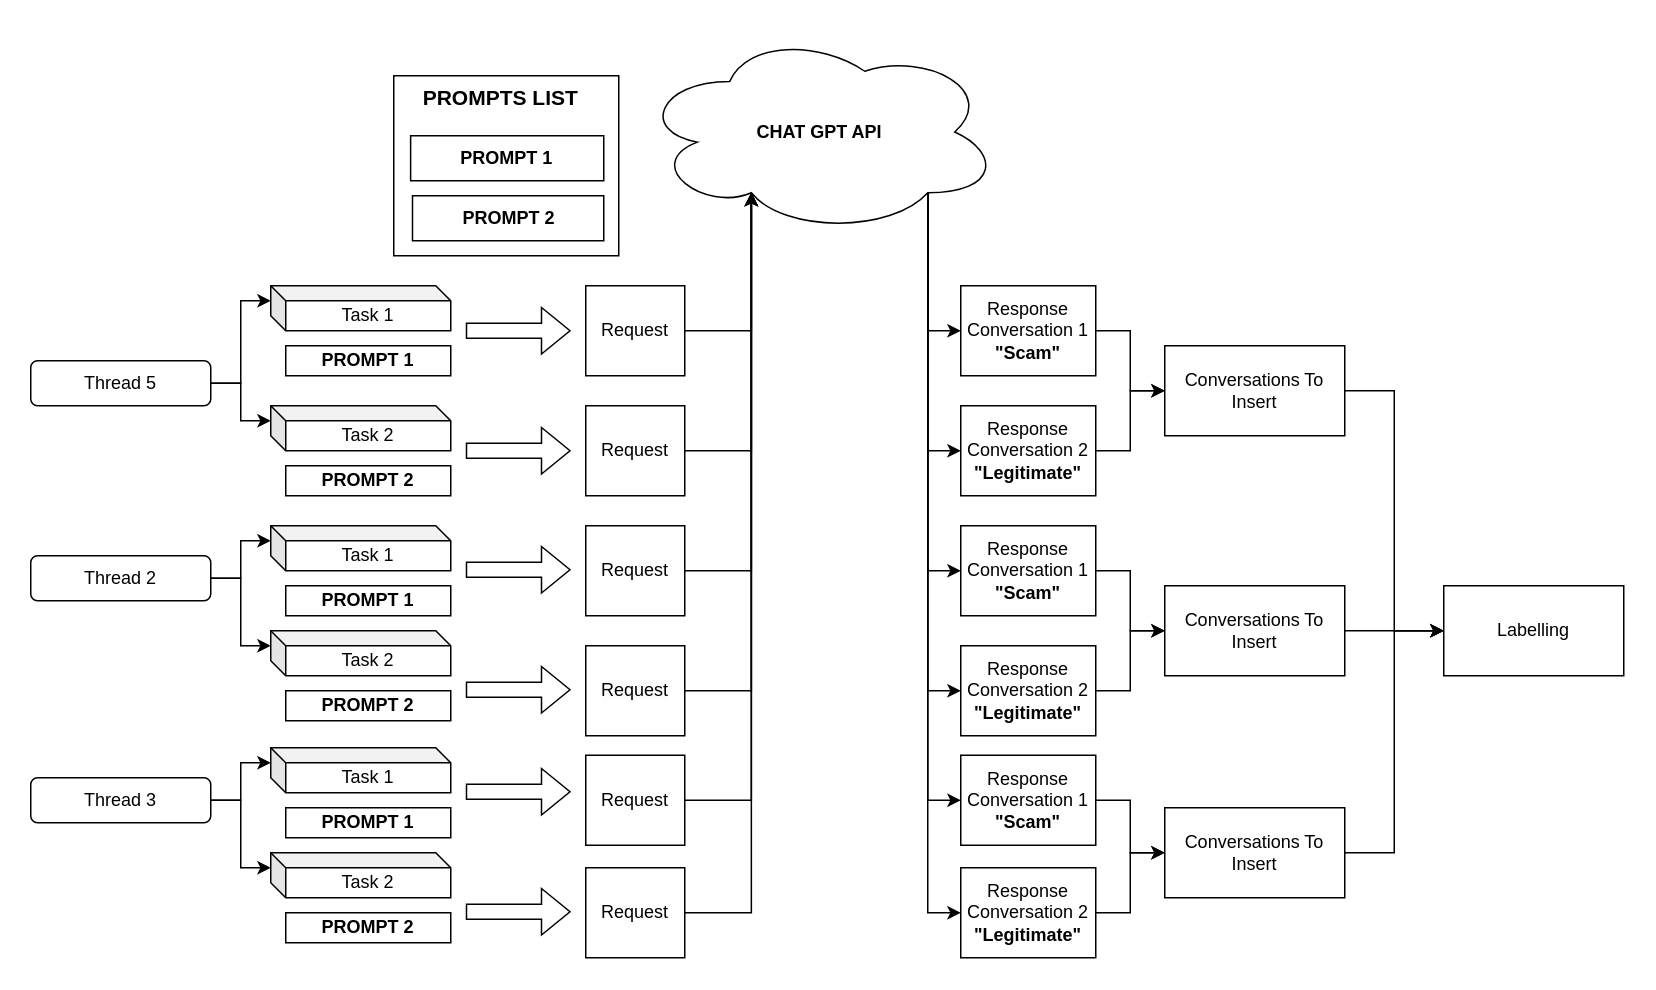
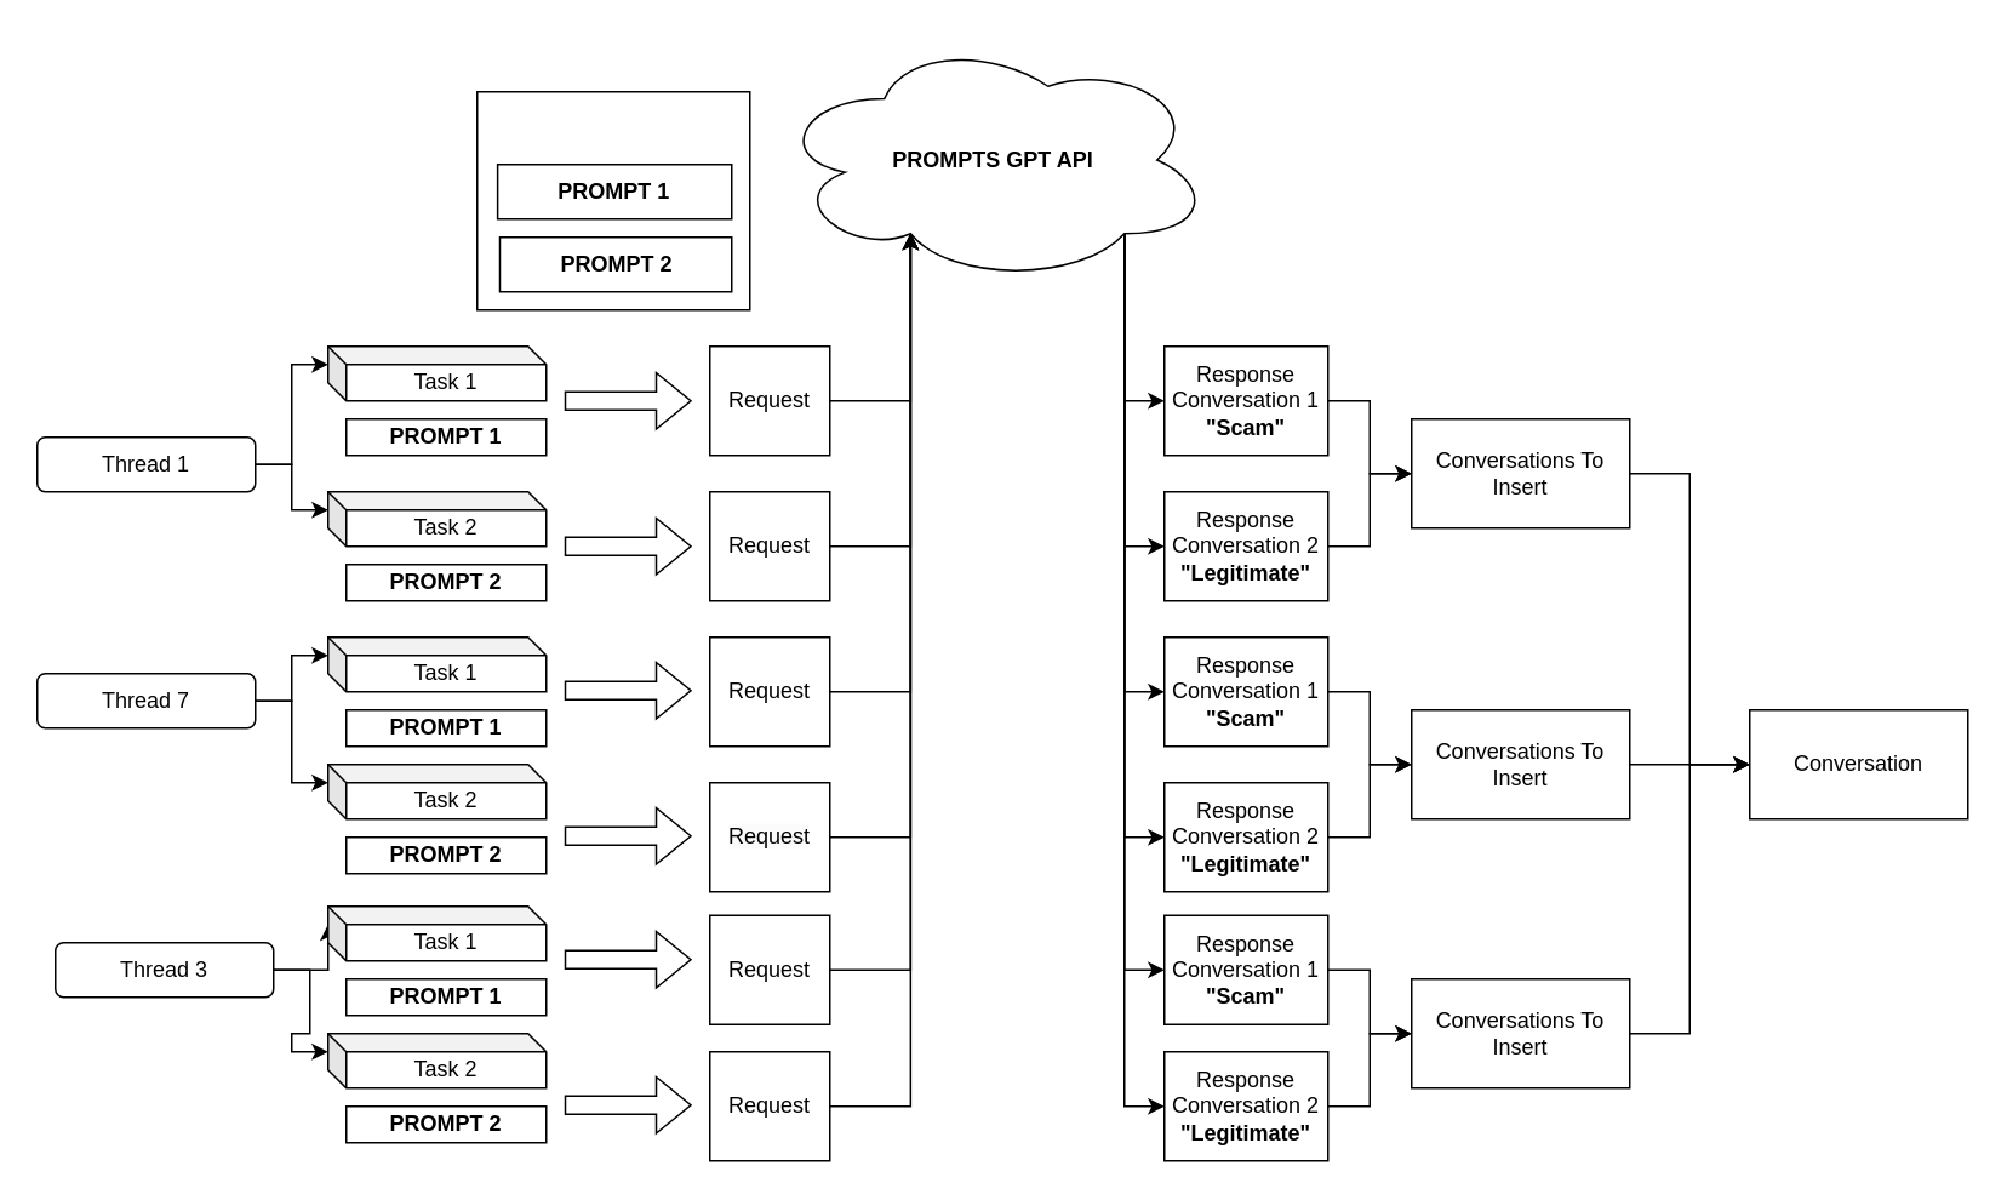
  <mxCell id="0" />
  <mxCell id="1" parent="0" />
  <mxCell id="2" value="" style="rounded=0;whiteSpace=wrap;html=1;" vertex="1" parent="1"><mxGeometry x="262" y="50" width="150" height="120" as="geometry" /></mxCell>
  <mxCell id="3" value="&lt;b&gt;PROMPT 1&lt;/b&gt;" style="rounded=0;whiteSpace=wrap;html=1;" vertex="1" parent="1"><mxGeometry x="190" y="230" width="110" height="20" as="geometry" /></mxCell>
  <mxCell id="4" value="&lt;b&gt;PROMPT 2&lt;/b&gt;" style="rounded=0;whiteSpace=wrap;html=1;" vertex="1" parent="1"><mxGeometry x="274.5" y="130" width="127.5" height="30" as="geometry" /></mxCell>
- <mxCell id="5" value="&lt;b&gt;&lt;font style=&quot;font-size: 14px;&quot;&gt;PROMPTS LIST&lt;/font&gt;&lt;/b&gt;" style="text;html=1;strokeColor=none;fillColor=none;align=center;verticalAlign=middle;whiteSpace=wrap;rounded=0;" vertex="1" parent="1"><mxGeometry x="273.25" y="50" width="121.25" height="30" as="geometry" /></mxCell>
  <mxCell id="6" style="edgeStyle=orthogonalEdgeStyle;rounded=0;orthogonalLoop=1;jettySize=auto;html=1;exitX=1;exitY=0.5;exitDx=0;exitDy=0;entryX=0;entryY=0;entryDx=0;entryDy=10;entryPerimeter=0;" edge="1" parent="1" source="8" target="12"><mxGeometry relative="1" as="geometry" /></mxCell>
  <mxCell id="7" style="edgeStyle=orthogonalEdgeStyle;rounded=0;orthogonalLoop=1;jettySize=auto;html=1;exitX=1;exitY=0.5;exitDx=0;exitDy=0;entryX=0;entryY=0;entryDx=0;entryDy=10;entryPerimeter=0;" edge="1" parent="1" source="8" target="13"><mxGeometry relative="1" as="geometry" /></mxCell>
- <mxCell id="8" value="Thread 5" style="rounded=1;whiteSpace=wrap;html=1;" vertex="1" parent="1"><mxGeometry x="20" y="240" width="120" height="30" as="geometry" /></mxCell>
+ <mxCell id="8" value="Thread 1" style="rounded=1;whiteSpace=wrap;html=1;" vertex="1" parent="1"><mxGeometry x="20" y="240" width="120" height="30" as="geometry" /></mxCell>
  <mxCell id="9" style="edgeStyle=orthogonalEdgeStyle;rounded=0;orthogonalLoop=1;jettySize=auto;html=1;exitX=1;exitY=0.5;exitDx=0;exitDy=0;entryX=0;entryY=0;entryDx=0;entryDy=10;entryPerimeter=0;" edge="1" parent="1" source="11" target="14"><mxGeometry relative="1" as="geometry" /></mxCell>
  <mxCell id="10" style="edgeStyle=orthogonalEdgeStyle;rounded=0;orthogonalLoop=1;jettySize=auto;html=1;exitX=1;exitY=0.5;exitDx=0;exitDy=0;entryX=0;entryY=0;entryDx=0;entryDy=10;entryPerimeter=0;" edge="1" parent="1" source="11" target="15"><mxGeometry relative="1" as="geometry" /></mxCell>
- <mxCell id="11" value="Thread 2" style="rounded=1;whiteSpace=wrap;html=1;" vertex="1" parent="1"><mxGeometry x="20" y="370" width="120" height="30" as="geometry" /></mxCell>
+ <mxCell id="11" value="Thread 7" style="rounded=1;whiteSpace=wrap;html=1;" vertex="1" parent="1"><mxGeometry x="20" y="370" width="120" height="30" as="geometry" /></mxCell>
  <mxCell id="12" value="Task 1" style="shape=cube;whiteSpace=wrap;html=1;boundedLbl=1;backgroundOutline=1;darkOpacity=0.05;darkOpacity2=0.1;size=10;" vertex="1" parent="1"><mxGeometry x="180" y="190" width="120" height="30" as="geometry" /></mxCell>
  <mxCell id="13" value="Task 2" style="shape=cube;whiteSpace=wrap;html=1;boundedLbl=1;backgroundOutline=1;darkOpacity=0.05;darkOpacity2=0.1;size=10;" vertex="1" parent="1"><mxGeometry x="180" y="270" width="120" height="30" as="geometry" /></mxCell>
  <mxCell id="14" value="Task 1" style="shape=cube;whiteSpace=wrap;html=1;boundedLbl=1;backgroundOutline=1;darkOpacity=0.05;darkOpacity2=0.1;size=10;" vertex="1" parent="1"><mxGeometry x="180" y="350" width="120" height="30" as="geometry" /></mxCell>
  <mxCell id="15" value="Task 2" style="shape=cube;whiteSpace=wrap;html=1;boundedLbl=1;backgroundOutline=1;darkOpacity=0.05;darkOpacity2=0.1;size=10;" vertex="1" parent="1"><mxGeometry x="180" y="420" width="120" height="30" as="geometry" /></mxCell>
  <mxCell id="16" value="&lt;b&gt;PROMPT 2&lt;/b&gt;" style="rounded=0;whiteSpace=wrap;html=1;" vertex="1" parent="1"><mxGeometry x="190" y="310" width="110" height="20" as="geometry" /></mxCell>
  <mxCell id="17" value="&lt;b&gt;PROMPT 1&lt;/b&gt;" style="rounded=0;whiteSpace=wrap;html=1;" vertex="1" parent="1"><mxGeometry x="190" y="390" width="110" height="20" as="geometry" /></mxCell>
  <mxCell id="18" value="&lt;b&gt;PROMPT 2&lt;/b&gt;" style="rounded=0;whiteSpace=wrap;html=1;" vertex="1" parent="1"><mxGeometry x="190" y="460" width="110" height="20" as="geometry" /></mxCell>
  <mxCell id="19" style="edgeStyle=orthogonalEdgeStyle;rounded=0;orthogonalLoop=1;jettySize=auto;html=1;exitX=1;exitY=0.5;exitDx=0;exitDy=0;entryX=0;entryY=0;entryDx=0;entryDy=10;entryPerimeter=0;" edge="1" parent="1" source="21" target="22"><mxGeometry relative="1" as="geometry" /></mxCell>
  <mxCell id="20" style="edgeStyle=orthogonalEdgeStyle;rounded=0;orthogonalLoop=1;jettySize=auto;html=1;exitX=1;exitY=0.5;exitDx=0;exitDy=0;entryX=0;entryY=0;entryDx=0;entryDy=10;entryPerimeter=0;" edge="1" parent="1" source="21" target="23"><mxGeometry relative="1" as="geometry" /></mxCell>
- <mxCell id="21" value="Thread 3" style="rounded=1;whiteSpace=wrap;html=1;" vertex="1" parent="1"><mxGeometry x="20" y="518" width="120" height="30" as="geometry" /></mxCell>
+ <mxCell id="21" value="Thread 3" style="rounded=1;whiteSpace=wrap;html=1;" vertex="1" parent="1"><mxGeometry x="30" y="518" width="120" height="30" as="geometry" /></mxCell>
  <mxCell id="22" value="Task 1" style="shape=cube;whiteSpace=wrap;html=1;boundedLbl=1;backgroundOutline=1;darkOpacity=0.05;darkOpacity2=0.1;size=10;" vertex="1" parent="1"><mxGeometry x="180" y="498" width="120" height="30" as="geometry" /></mxCell>
  <mxCell id="23" value="Task 2" style="shape=cube;whiteSpace=wrap;html=1;boundedLbl=1;backgroundOutline=1;darkOpacity=0.05;darkOpacity2=0.1;size=10;" vertex="1" parent="1"><mxGeometry x="180" y="568" width="120" height="30" as="geometry" /></mxCell>
  <mxCell id="24" value="&lt;b&gt;PROMPT 1&lt;/b&gt;" style="rounded=0;whiteSpace=wrap;html=1;" vertex="1" parent="1"><mxGeometry x="190" y="538" width="110" height="20" as="geometry" /></mxCell>
  <mxCell id="25" value="&lt;b&gt;PROMPT 2&lt;/b&gt;" style="rounded=0;whiteSpace=wrap;html=1;" vertex="1" parent="1"><mxGeometry x="190" y="608" width="110" height="20" as="geometry" /></mxCell>
  <mxCell id="26" value="&lt;b&gt;PROMPT 1&lt;/b&gt;" style="rounded=0;whiteSpace=wrap;html=1;" vertex="1" parent="1"><mxGeometry x="273.25" y="90" width="128.75" height="30" as="geometry" /></mxCell>
  <mxCell id="27" style="edgeStyle=orthogonalEdgeStyle;rounded=0;orthogonalLoop=1;jettySize=auto;html=1;exitX=0.8;exitY=0.8;exitDx=0;exitDy=0;exitPerimeter=0;entryX=0;entryY=0.5;entryDx=0;entryDy=0;" edge="1" parent="1" source="33" target="53"><mxGeometry relative="1" as="geometry" /></mxCell>
  <mxCell id="28" style="edgeStyle=orthogonalEdgeStyle;rounded=0;orthogonalLoop=1;jettySize=auto;html=1;exitX=0.8;exitY=0.8;exitDx=0;exitDy=0;exitPerimeter=0;entryX=0;entryY=0.5;entryDx=0;entryDy=0;" edge="1" parent="1" source="33" target="55"><mxGeometry relative="1" as="geometry" /></mxCell>
  <mxCell id="29" style="edgeStyle=orthogonalEdgeStyle;rounded=0;orthogonalLoop=1;jettySize=auto;html=1;exitX=0.8;exitY=0.8;exitDx=0;exitDy=0;exitPerimeter=0;entryX=0;entryY=0.5;entryDx=0;entryDy=0;" edge="1" parent="1" source="33" target="57"><mxGeometry relative="1" as="geometry" /></mxCell>
  <mxCell id="30" style="edgeStyle=orthogonalEdgeStyle;rounded=0;orthogonalLoop=1;jettySize=auto;html=1;exitX=0.8;exitY=0.8;exitDx=0;exitDy=0;exitPerimeter=0;entryX=0;entryY=0.5;entryDx=0;entryDy=0;" edge="1" parent="1" source="33" target="59"><mxGeometry relative="1" as="geometry" /></mxCell>
  <mxCell id="31" style="edgeStyle=orthogonalEdgeStyle;rounded=0;orthogonalLoop=1;jettySize=auto;html=1;exitX=0.8;exitY=0.8;exitDx=0;exitDy=0;exitPerimeter=0;entryX=0;entryY=0.5;entryDx=0;entryDy=0;" edge="1" parent="1" source="33" target="61"><mxGeometry relative="1" as="geometry" /></mxCell>
  <mxCell id="32" style="edgeStyle=orthogonalEdgeStyle;rounded=0;orthogonalLoop=1;jettySize=auto;html=1;exitX=0.8;exitY=0.8;exitDx=0;exitDy=0;exitPerimeter=0;entryX=0;entryY=0.5;entryDx=0;entryDy=0;" edge="1" parent="1" source="33" target="63"><mxGeometry relative="1" as="geometry" /></mxCell>
- <mxCell id="33" value="&lt;b&gt;CHAT GPT API&lt;/b&gt;" style="ellipse;shape=cloud;whiteSpace=wrap;html=1;" vertex="1" parent="1"><mxGeometry x="426" y="20" width="240" height="135" as="geometry" /></mxCell>
+ <mxCell id="33" value="&lt;b&gt;PROMPTS GPT API&lt;/b&gt;" style="ellipse;shape=cloud;whiteSpace=wrap;html=1;" vertex="1" parent="1"><mxGeometry x="426" y="20" width="240" height="135" as="geometry" /></mxCell>
  <mxCell id="34" value="" style="shape=flexArrow;endArrow=classic;html=1;rounded=0;" edge="1" parent="1"><mxGeometry width="50" height="50" relative="1" as="geometry"><mxPoint x="310" y="220" as="sourcePoint" /><mxPoint x="380" y="220" as="targetPoint" /></mxGeometry></mxCell>
  <mxCell id="35" value="" style="shape=flexArrow;endArrow=classic;html=1;rounded=0;" edge="1" parent="1"><mxGeometry width="50" height="50" relative="1" as="geometry"><mxPoint x="310" y="300" as="sourcePoint" /><mxPoint x="380" y="300" as="targetPoint" /></mxGeometry></mxCell>
  <mxCell id="36" value="" style="shape=flexArrow;endArrow=classic;html=1;rounded=0;" edge="1" parent="1"><mxGeometry width="50" height="50" relative="1" as="geometry"><mxPoint x="310" y="379.31" as="sourcePoint" /><mxPoint x="380" y="379.31" as="targetPoint" /></mxGeometry></mxCell>
  <mxCell id="37" value="" style="shape=flexArrow;endArrow=classic;html=1;rounded=0;" edge="1" parent="1"><mxGeometry width="50" height="50" relative="1" as="geometry"><mxPoint x="310" y="459.31" as="sourcePoint" /><mxPoint x="380" y="459.31" as="targetPoint" /></mxGeometry></mxCell>
  <mxCell id="38" value="" style="shape=flexArrow;endArrow=classic;html=1;rounded=0;" edge="1" parent="1"><mxGeometry width="50" height="50" relative="1" as="geometry"><mxPoint x="310" y="527.31" as="sourcePoint" /><mxPoint x="380" y="527.31" as="targetPoint" /></mxGeometry></mxCell>
  <mxCell id="39" value="" style="shape=flexArrow;endArrow=classic;html=1;rounded=0;" edge="1" parent="1"><mxGeometry width="50" height="50" relative="1" as="geometry"><mxPoint x="310" y="607.31" as="sourcePoint" /><mxPoint x="380" y="607.31" as="targetPoint" /></mxGeometry></mxCell>
  <mxCell id="40" style="edgeStyle=orthogonalEdgeStyle;rounded=0;orthogonalLoop=1;jettySize=auto;html=1;exitX=1;exitY=0.5;exitDx=0;exitDy=0;entryX=0.31;entryY=0.8;entryDx=0;entryDy=0;entryPerimeter=0;" edge="1" parent="1" source="41" target="33"><mxGeometry relative="1" as="geometry" /></mxCell>
  <mxCell id="41" value="Request" style="rounded=0;whiteSpace=wrap;html=1;" vertex="1" parent="1"><mxGeometry x="390" y="190" width="66" height="60" as="geometry" /></mxCell>
  <mxCell id="42" style="edgeStyle=orthogonalEdgeStyle;rounded=0;orthogonalLoop=1;jettySize=auto;html=1;exitX=1;exitY=0.5;exitDx=0;exitDy=0;entryX=0.31;entryY=0.8;entryDx=0;entryDy=0;entryPerimeter=0;" edge="1" parent="1" source="43" target="33"><mxGeometry relative="1" as="geometry" /></mxCell>
  <mxCell id="43" value="Request" style="rounded=0;whiteSpace=wrap;html=1;" vertex="1" parent="1"><mxGeometry x="390" y="270" width="66" height="60" as="geometry" /></mxCell>
  <mxCell id="44" style="edgeStyle=orthogonalEdgeStyle;rounded=0;orthogonalLoop=1;jettySize=auto;html=1;exitX=1;exitY=0.5;exitDx=0;exitDy=0;entryX=0.31;entryY=0.8;entryDx=0;entryDy=0;entryPerimeter=0;" edge="1" parent="1" source="45" target="33"><mxGeometry relative="1" as="geometry" /></mxCell>
  <mxCell id="45" value="Request" style="rounded=0;whiteSpace=wrap;html=1;" vertex="1" parent="1"><mxGeometry x="390" y="350" width="66" height="60" as="geometry" /></mxCell>
  <mxCell id="46" style="edgeStyle=orthogonalEdgeStyle;rounded=0;orthogonalLoop=1;jettySize=auto;html=1;exitX=1;exitY=0.5;exitDx=0;exitDy=0;entryX=0.31;entryY=0.8;entryDx=0;entryDy=0;entryPerimeter=0;" edge="1" parent="1" source="47" target="33"><mxGeometry relative="1" as="geometry" /></mxCell>
  <mxCell id="47" value="&lt;span style=&quot;color: rgb(0, 0, 0); font-family: Helvetica; font-size: 12px; font-style: normal; font-variant-ligatures: normal; font-variant-caps: normal; font-weight: 400; letter-spacing: normal; orphans: 2; text-align: center; text-indent: 0px; text-transform: none; widows: 2; word-spacing: 0px; -webkit-text-stroke-width: 0px; background-color: rgb(251, 251, 251); text-decoration-thickness: initial; text-decoration-style: initial; text-decoration-color: initial; float: none; display: inline !important;&quot;&gt;Request&lt;/span&gt;" style="rounded=0;whiteSpace=wrap;html=1;" vertex="1" parent="1"><mxGeometry x="390" y="430" width="66" height="60" as="geometry" /></mxCell>
  <mxCell id="48" style="edgeStyle=orthogonalEdgeStyle;rounded=0;orthogonalLoop=1;jettySize=auto;html=1;exitX=1;exitY=0.5;exitDx=0;exitDy=0;entryX=0.31;entryY=0.8;entryDx=0;entryDy=0;entryPerimeter=0;" edge="1" parent="1" source="49" target="33"><mxGeometry relative="1" as="geometry" /></mxCell>
  <mxCell id="49" value="Request" style="rounded=0;whiteSpace=wrap;html=1;" vertex="1" parent="1"><mxGeometry x="390" y="503" width="66" height="60" as="geometry" /></mxCell>
  <mxCell id="50" style="edgeStyle=orthogonalEdgeStyle;rounded=0;orthogonalLoop=1;jettySize=auto;html=1;exitX=1;exitY=0.5;exitDx=0;exitDy=0;entryX=0.31;entryY=0.8;entryDx=0;entryDy=0;entryPerimeter=0;" edge="1" parent="1" source="51" target="33"><mxGeometry relative="1" as="geometry" /></mxCell>
  <mxCell id="51" value="Request" style="rounded=0;whiteSpace=wrap;html=1;" vertex="1" parent="1"><mxGeometry x="390" y="578" width="66" height="60" as="geometry" /></mxCell>
  <mxCell id="52" style="edgeStyle=orthogonalEdgeStyle;rounded=0;orthogonalLoop=1;jettySize=auto;html=1;exitX=1;exitY=0.5;exitDx=0;exitDy=0;entryX=0;entryY=0.5;entryDx=0;entryDy=0;" edge="1" parent="1" source="53" target="65"><mxGeometry relative="1" as="geometry" /></mxCell>
  <mxCell id="53" value="Response&lt;br&gt;Conversation 1&lt;br&gt;&lt;b&gt;&quot;Scam&quot;&lt;/b&gt;" style="rounded=0;whiteSpace=wrap;html=1;" vertex="1" parent="1"><mxGeometry x="640" y="190" width="90" height="60" as="geometry" /></mxCell>
  <mxCell id="54" style="edgeStyle=orthogonalEdgeStyle;rounded=0;orthogonalLoop=1;jettySize=auto;html=1;exitX=1;exitY=0.5;exitDx=0;exitDy=0;entryX=0;entryY=0.5;entryDx=0;entryDy=0;" edge="1" parent="1" source="55" target="65"><mxGeometry relative="1" as="geometry" /></mxCell>
  <mxCell id="55" value="Response&lt;br&gt;Conversation 2&lt;br&gt;&lt;b&gt;&quot;Legitimate&quot;&lt;/b&gt;" style="rounded=0;whiteSpace=wrap;html=1;" vertex="1" parent="1"><mxGeometry x="640" y="270" width="90" height="60" as="geometry" /></mxCell>
  <mxCell id="56" style="edgeStyle=orthogonalEdgeStyle;rounded=0;orthogonalLoop=1;jettySize=auto;html=1;exitX=1;exitY=0.5;exitDx=0;exitDy=0;entryX=0;entryY=0.5;entryDx=0;entryDy=0;" edge="1" parent="1" source="57" target="67"><mxGeometry relative="1" as="geometry" /></mxCell>
  <mxCell id="57" value="Response&lt;br&gt;Conversation 1&lt;br&gt;&lt;b&gt;&quot;Scam&quot;&lt;/b&gt;" style="rounded=0;whiteSpace=wrap;html=1;" vertex="1" parent="1"><mxGeometry x="640" y="350" width="90" height="60" as="geometry" /></mxCell>
  <mxCell id="58" style="edgeStyle=orthogonalEdgeStyle;rounded=0;orthogonalLoop=1;jettySize=auto;html=1;exitX=1;exitY=0.5;exitDx=0;exitDy=0;entryX=0;entryY=0.5;entryDx=0;entryDy=0;" edge="1" parent="1" source="59" target="67"><mxGeometry relative="1" as="geometry" /></mxCell>
  <mxCell id="59" value="Response&lt;br&gt;Conversation 2&lt;br&gt;&lt;b&gt;&quot;Legitimate&quot;&lt;/b&gt;" style="rounded=0;whiteSpace=wrap;html=1;" vertex="1" parent="1"><mxGeometry x="640" y="430" width="90" height="60" as="geometry" /></mxCell>
  <mxCell id="60" style="edgeStyle=orthogonalEdgeStyle;rounded=0;orthogonalLoop=1;jettySize=auto;html=1;exitX=1;exitY=0.5;exitDx=0;exitDy=0;entryX=0;entryY=0.5;entryDx=0;entryDy=0;" edge="1" parent="1" source="61" target="69"><mxGeometry relative="1" as="geometry" /></mxCell>
  <mxCell id="61" value="Response&lt;br&gt;Conversation 1&lt;br&gt;&lt;b&gt;&quot;Scam&quot;&lt;/b&gt;" style="rounded=0;whiteSpace=wrap;html=1;" vertex="1" parent="1"><mxGeometry x="640" y="503" width="90" height="60" as="geometry" /></mxCell>
  <mxCell id="62" style="edgeStyle=orthogonalEdgeStyle;rounded=0;orthogonalLoop=1;jettySize=auto;html=1;exitX=1;exitY=0.5;exitDx=0;exitDy=0;entryX=0;entryY=0.5;entryDx=0;entryDy=0;" edge="1" parent="1" source="63" target="69"><mxGeometry relative="1" as="geometry" /></mxCell>
  <mxCell id="63" value="Response&lt;br&gt;Conversation 2&lt;br&gt;&lt;b&gt;&quot;Legitimate&quot;&lt;/b&gt;" style="rounded=0;whiteSpace=wrap;html=1;" vertex="1" parent="1"><mxGeometry x="640" y="578" width="90" height="60" as="geometry" /></mxCell>
  <mxCell id="64" style="edgeStyle=orthogonalEdgeStyle;rounded=0;orthogonalLoop=1;jettySize=auto;html=1;exitX=1;exitY=0.5;exitDx=0;exitDy=0;entryX=0;entryY=0.5;entryDx=0;entryDy=0;" edge="1" parent="1" source="65" target="70"><mxGeometry relative="1" as="geometry" /></mxCell>
  <mxCell id="65" value="Conversations To Insert" style="rounded=0;whiteSpace=wrap;html=1;" vertex="1" parent="1"><mxGeometry x="776" y="230" width="120" height="60" as="geometry" /></mxCell>
  <mxCell id="66" style="edgeStyle=orthogonalEdgeStyle;rounded=0;orthogonalLoop=1;jettySize=auto;html=1;exitX=1;exitY=0.5;exitDx=0;exitDy=0;entryX=0;entryY=0.5;entryDx=0;entryDy=0;" edge="1" parent="1" source="67" target="70"><mxGeometry relative="1" as="geometry" /></mxCell>
  <mxCell id="67" value="Conversations To Insert" style="rounded=0;whiteSpace=wrap;html=1;" vertex="1" parent="1"><mxGeometry x="776" y="390" width="120" height="60" as="geometry" /></mxCell>
  <mxCell id="68" style="edgeStyle=orthogonalEdgeStyle;rounded=0;orthogonalLoop=1;jettySize=auto;html=1;exitX=1;exitY=0.5;exitDx=0;exitDy=0;entryX=0;entryY=0.5;entryDx=0;entryDy=0;" edge="1" parent="1" source="69" target="70"><mxGeometry relative="1" as="geometry" /></mxCell>
  <mxCell id="69" value="Conversations To Insert" style="rounded=0;whiteSpace=wrap;html=1;" vertex="1" parent="1"><mxGeometry x="776" y="538" width="120" height="60" as="geometry" /></mxCell>
- <mxCell id="70" value="Labelling" style="rounded=0;whiteSpace=wrap;html=1;" vertex="1" parent="1"><mxGeometry x="962" y="390" width="120" height="60" as="geometry" /></mxCell>
+ <mxCell id="70" value="Conversation" style="rounded=0;whiteSpace=wrap;html=1;" vertex="1" parent="1"><mxGeometry x="962" y="390" width="120" height="60" as="geometry" /></mxCell>
